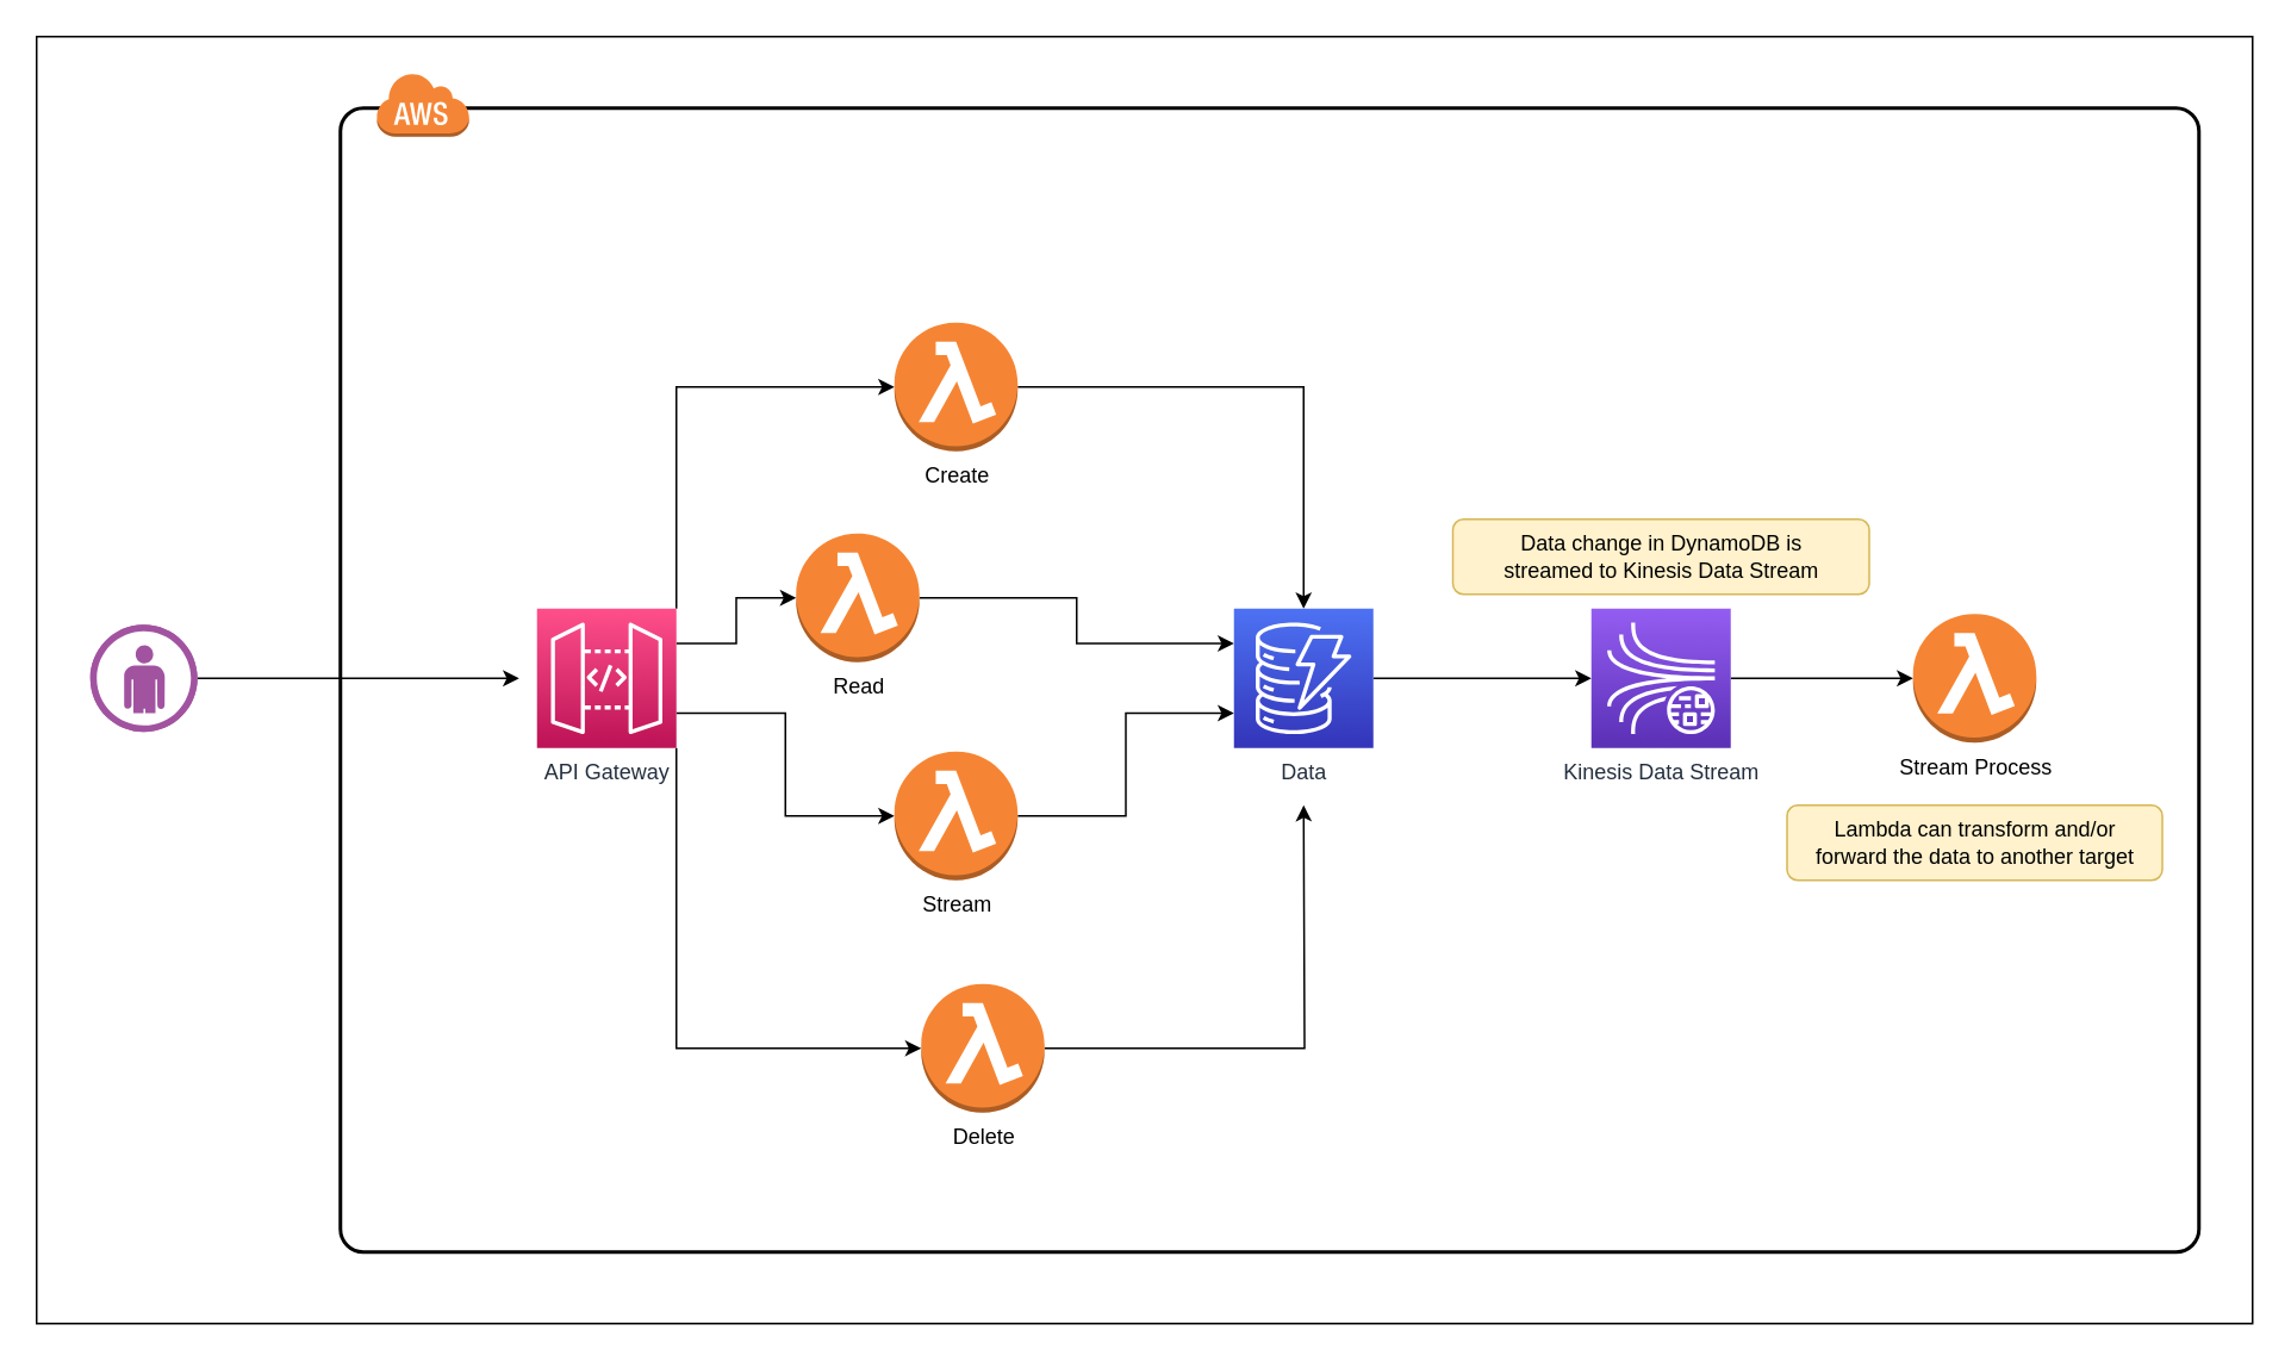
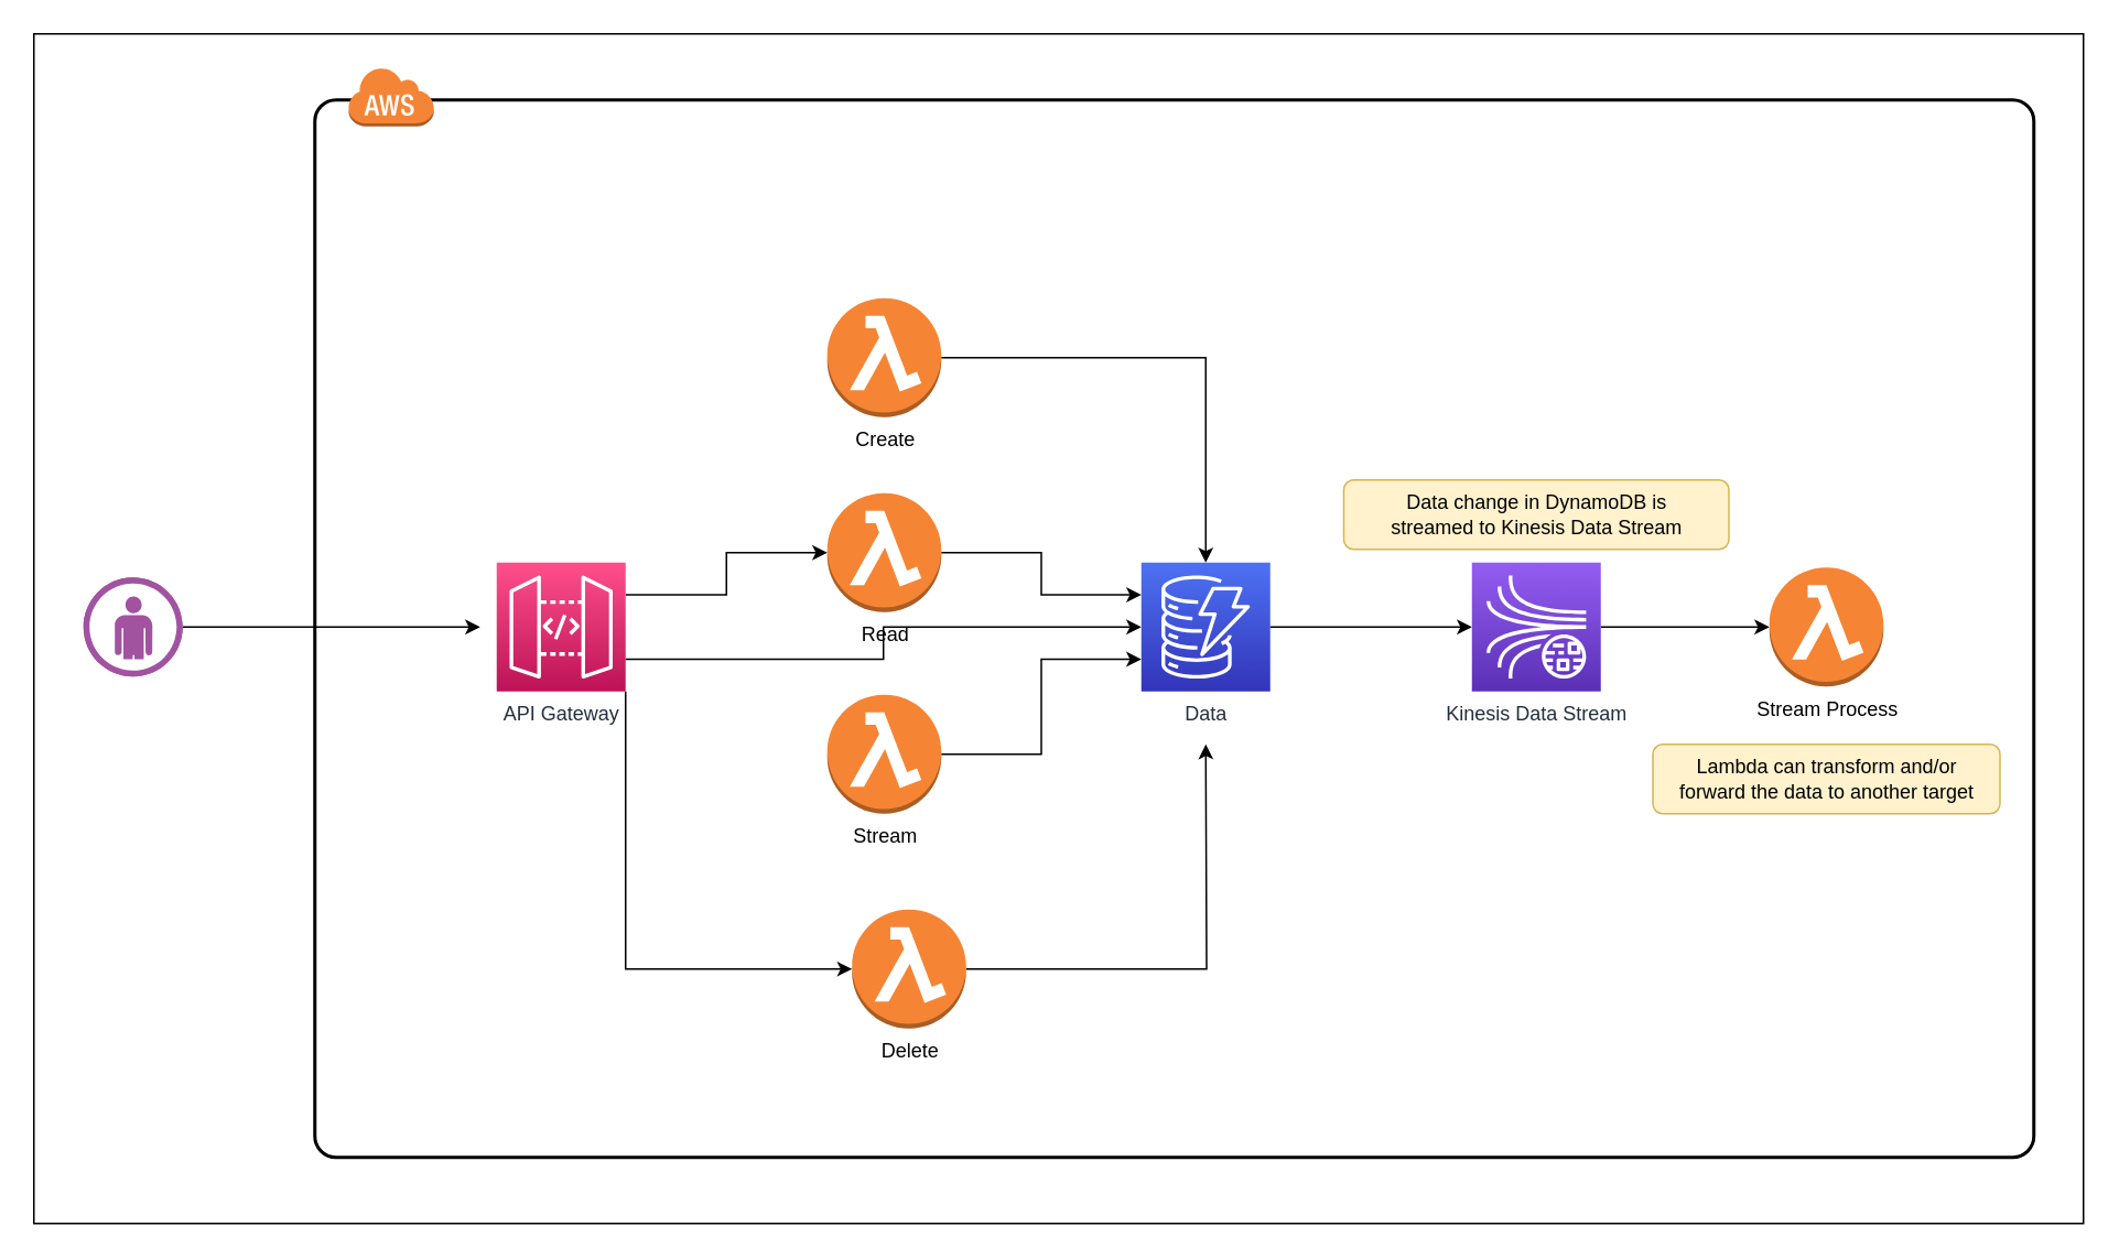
  <mxCell id="0" />
  <mxCell id="1" parent="0" />
  <mxCell id="2" value="" style="rounded=0;whiteSpace=wrap;html=1;fontFamily=Helvetica;fontSize=12;" parent="1" vertex="1"><mxGeometry x="20" y="20" width="1240" height="720" as="geometry" /></mxCell>
  <mxCell id="3" value="" style="rounded=1;arcSize=2;dashed=0;fillColor=none;gradientColor=none;strokeWidth=2;" parent="1" vertex="1"><mxGeometry x="190" y="60" width="1040" height="640" as="geometry" /></mxCell>
  <mxCell id="4" value="" style="dashed=0;html=1;shape=mxgraph.aws3.cloud;fillColor=#F58536;gradientColor=none;dashed=0;" parent="1" vertex="1"><mxGeometry x="210" y="40" width="52" height="36" as="geometry" /></mxCell>
  <mxCell id="5" style="edgeStyle=orthogonalEdgeStyle;rounded=0;orthogonalLoop=1;jettySize=auto;html=1;" parent="1" source="6" edge="1"><mxGeometry relative="1" as="geometry"><mxPoint x="290" y="379" as="targetPoint" /></mxGeometry></mxCell>
  <mxCell id="6" value="" style="verticalLabelPosition=bottom;sketch=0;html=1;fillColor=#A153A0;strokeColor=#ffffff;verticalAlign=top;align=center;points=[[0,0.5,0],[0.125,0.25,0],[0.25,0,0],[0.5,0,0],[0.75,0,0],[0.875,0.25,0],[1,0.5,0],[0.875,0.75,0],[0.75,1,0],[0.5,1,0],[0.125,0.75,0]];pointerEvents=1;shape=mxgraph.cisco_safe.compositeIcon;bgIcon=ellipse;resIcon=mxgraph.cisco_safe.design.user;" parent="1" vertex="1"><mxGeometry x="50" y="349" width="60" height="60" as="geometry" /></mxCell>
- <mxCell id="7" style="edgeStyle=orthogonalEdgeStyle;rounded=0;orthogonalLoop=1;jettySize=auto;html=1;exitX=1;exitY=0;exitDx=0;exitDy=0;exitPerimeter=0;entryX=0;entryY=0.5;entryDx=0;entryDy=0;entryPerimeter=0;" edge="1" parent="1" source="11" target="13"><mxGeometry relative="1" as="geometry" /></mxCell>
  <mxCell id="8" style="edgeStyle=orthogonalEdgeStyle;rounded=0;orthogonalLoop=1;jettySize=auto;html=1;exitX=1;exitY=0.25;exitDx=0;exitDy=0;exitPerimeter=0;entryX=0;entryY=0.5;entryDx=0;entryDy=0;entryPerimeter=0;" edge="1" parent="1" source="11" target="15"><mxGeometry relative="1" as="geometry" /></mxCell>
- <mxCell id="9" style="edgeStyle=orthogonalEdgeStyle;rounded=0;orthogonalLoop=1;jettySize=auto;html=1;exitX=1;exitY=0.75;exitDx=0;exitDy=0;exitPerimeter=0;entryX=0;entryY=0.5;entryDx=0;entryDy=0;entryPerimeter=0;" edge="1" parent="1" source="11" target="17"><mxGeometry relative="1" as="geometry" /></mxCell>
+ <mxCell id="9" style="edgeStyle=orthogonalEdgeStyle;rounded=0;orthogonalLoop=1;jettySize=auto;html=1;exitX=1;exitY=0.75;exitDx=0;exitDy=0;exitPerimeter=0;" edge="1" parent="1" source="11" target="21"><mxGeometry relative="1" as="geometry" /></mxCell>
  <mxCell id="10" style="edgeStyle=orthogonalEdgeStyle;rounded=0;orthogonalLoop=1;jettySize=auto;html=1;exitX=1;exitY=1;exitDx=0;exitDy=0;exitPerimeter=0;entryX=0;entryY=0.5;entryDx=0;entryDy=0;entryPerimeter=0;" edge="1" parent="1" source="11" target="19"><mxGeometry relative="1" as="geometry" /></mxCell>
  <mxCell id="11" value="API Gateway" style="sketch=0;points=[[0,0,0],[0.25,0,0],[0.5,0,0],[0.75,0,0],[1,0,0],[0,1,0],[0.25,1,0],[0.5,1,0],[0.75,1,0],[1,1,0],[0,0.25,0],[0,0.5,0],[0,0.75,0],[1,0.25,0],[1,0.5,0],[1,0.75,0]];outlineConnect=0;fontColor=#232F3E;gradientColor=#FF4F8B;gradientDirection=north;fillColor=#BC1356;strokeColor=#ffffff;dashed=0;verticalLabelPosition=bottom;verticalAlign=top;align=center;html=1;fontSize=12;fontStyle=0;aspect=fixed;shape=mxgraph.aws4.resourceIcon;resIcon=mxgraph.aws4.api_gateway;" parent="1" vertex="1"><mxGeometry x="300" y="340" width="78" height="78" as="geometry" /></mxCell>
  <mxCell id="12" style="edgeStyle=orthogonalEdgeStyle;rounded=0;orthogonalLoop=1;jettySize=auto;html=1;exitX=1;exitY=0.5;exitDx=0;exitDy=0;exitPerimeter=0;entryX=0.5;entryY=0;entryDx=0;entryDy=0;entryPerimeter=0;" edge="1" parent="1" source="13" target="21"><mxGeometry relative="1" as="geometry" /></mxCell>
  <mxCell id="13" value="Create" style="outlineConnect=0;dashed=0;verticalLabelPosition=bottom;verticalAlign=top;align=center;html=1;shape=mxgraph.aws3.lambda_function;fillColor=#F58534;gradientColor=none;rounded=1;strokeColor=#b85450;fontFamily=Helvetica;fontSize=12;fontColor=default;" parent="1" vertex="1"><mxGeometry x="500" y="180" width="69" height="72" as="geometry" /></mxCell>
  <mxCell id="14" style="edgeStyle=orthogonalEdgeStyle;rounded=0;orthogonalLoop=1;jettySize=auto;html=1;exitX=1;exitY=0.5;exitDx=0;exitDy=0;exitPerimeter=0;entryX=0;entryY=0.25;entryDx=0;entryDy=0;entryPerimeter=0;" edge="1" parent="1" source="15" target="21"><mxGeometry relative="1" as="geometry" /></mxCell>
- <mxCell id="15" value="Read" style="outlineConnect=0;dashed=0;verticalLabelPosition=bottom;verticalAlign=top;align=center;html=1;shape=mxgraph.aws3.lambda_function;fillColor=#F58534;gradientColor=none;rounded=1;strokeColor=#b85450;fontFamily=Helvetica;fontSize=12;fontColor=default;" vertex="1" parent="1"><mxGeometry x="445" y="298" width="69" height="72" as="geometry" /></mxCell>
+ <mxCell id="15" value="Read" style="outlineConnect=0;dashed=0;verticalLabelPosition=bottom;verticalAlign=top;align=center;html=1;shape=mxgraph.aws3.lambda_function;fillColor=#F58534;gradientColor=none;rounded=1;strokeColor=#b85450;fontFamily=Helvetica;fontSize=12;fontColor=default;" vertex="1" parent="1"><mxGeometry x="500" y="298" width="69" height="72" as="geometry" /></mxCell>
  <mxCell id="16" style="edgeStyle=orthogonalEdgeStyle;rounded=0;orthogonalLoop=1;jettySize=auto;html=1;exitX=1;exitY=0.5;exitDx=0;exitDy=0;exitPerimeter=0;entryX=0;entryY=0.75;entryDx=0;entryDy=0;entryPerimeter=0;" edge="1" parent="1" source="17" target="21"><mxGeometry relative="1" as="geometry" /></mxCell>
  <mxCell id="17" value="Stream" style="outlineConnect=0;dashed=0;verticalLabelPosition=bottom;verticalAlign=top;align=center;html=1;shape=mxgraph.aws3.lambda_function;fillColor=#F58534;gradientColor=none;rounded=1;strokeColor=#b85450;fontFamily=Helvetica;fontSize=12;fontColor=default;" vertex="1" parent="1"><mxGeometry x="500" y="420" width="69" height="72" as="geometry" /></mxCell>
  <mxCell id="18" style="edgeStyle=orthogonalEdgeStyle;rounded=0;orthogonalLoop=1;jettySize=auto;html=1;exitX=1;exitY=0.5;exitDx=0;exitDy=0;exitPerimeter=0;" edge="1" parent="1" source="19"><mxGeometry relative="1" as="geometry"><mxPoint x="729" y="450" as="targetPoint" /></mxGeometry></mxCell>
  <mxCell id="19" value="Delete" style="outlineConnect=0;dashed=0;verticalLabelPosition=bottom;verticalAlign=top;align=center;html=1;shape=mxgraph.aws3.lambda_function;fillColor=#F58534;gradientColor=none;rounded=1;strokeColor=#b85450;fontFamily=Helvetica;fontSize=12;fontColor=default;" vertex="1" parent="1"><mxGeometry x="515" y="550" width="69" height="72" as="geometry" /></mxCell>
  <mxCell id="20" style="edgeStyle=orthogonalEdgeStyle;rounded=0;orthogonalLoop=1;jettySize=auto;html=1;exitX=1;exitY=0.5;exitDx=0;exitDy=0;exitPerimeter=0;" edge="1" parent="1" source="21" target="23"><mxGeometry relative="1" as="geometry" /></mxCell>
  <mxCell id="21" value="Data" style="sketch=0;points=[[0,0,0],[0.25,0,0],[0.5,0,0],[0.75,0,0],[1,0,0],[0,1,0],[0.25,1,0],[0.5,1,0],[0.75,1,0],[1,1,0],[0,0.25,0],[0,0.5,0],[0,0.75,0],[1,0.25,0],[1,0.5,0],[1,0.75,0]];outlineConnect=0;fontColor=#232F3E;gradientColor=#4D72F3;gradientDirection=north;fillColor=#3334B9;strokeColor=#ffffff;dashed=0;verticalLabelPosition=bottom;verticalAlign=top;align=center;html=1;fontSize=12;fontStyle=0;aspect=fixed;shape=mxgraph.aws4.resourceIcon;resIcon=mxgraph.aws4.dynamodb;" vertex="1" parent="1"><mxGeometry x="690" y="340" width="78" height="78" as="geometry" /></mxCell>
  <mxCell id="22" style="edgeStyle=orthogonalEdgeStyle;rounded=0;orthogonalLoop=1;jettySize=auto;html=1;exitX=1;exitY=0.5;exitDx=0;exitDy=0;exitPerimeter=0;" edge="1" parent="1" source="23" target="25"><mxGeometry relative="1" as="geometry" /></mxCell>
  <mxCell id="23" value="Kinesis Data Stream" style="sketch=0;points=[[0,0,0],[0.25,0,0],[0.5,0,0],[0.75,0,0],[1,0,0],[0,1,0],[0.25,1,0],[0.5,1,0],[0.75,1,0],[1,1,0],[0,0.25,0],[0,0.5,0],[0,0.75,0],[1,0.25,0],[1,0.5,0],[1,0.75,0]];outlineConnect=0;fontColor=#232F3E;gradientColor=#945DF2;gradientDirection=north;fillColor=#5A30B5;strokeColor=#ffffff;dashed=0;verticalLabelPosition=bottom;verticalAlign=top;align=center;html=1;fontSize=12;fontStyle=0;aspect=fixed;shape=mxgraph.aws4.resourceIcon;resIcon=mxgraph.aws4.kinesis_data_streams;" vertex="1" parent="1"><mxGeometry x="890" y="340" width="78" height="78" as="geometry" /></mxCell>
  <mxCell id="24" value="Data change in DynamoDB is streamed to Kinesis Data Stream" style="rounded=1;whiteSpace=wrap;html=1;fillColor=#fff2cc;strokeColor=#d6b656;labelPadding=0;noLabel=0;arcSize=12;absoluteArcSize=1;spacing=14;" vertex="1" parent="1"><mxGeometry x="812.5" y="290" width="233" height="42" as="geometry" /></mxCell>
  <mxCell id="25" value="Stream Process" style="outlineConnect=0;dashed=0;verticalLabelPosition=bottom;verticalAlign=top;align=center;html=1;shape=mxgraph.aws3.lambda_function;fillColor=#F58534;gradientColor=none;rounded=1;strokeColor=#b85450;fontFamily=Helvetica;fontSize=12;fontColor=default;" vertex="1" parent="1"><mxGeometry x="1070" y="343" width="69" height="72" as="geometry" /></mxCell>
  <mxCell id="26" value="Lambda can transform and/or forward the data to another target" style="rounded=1;whiteSpace=wrap;html=1;fillColor=#fff2cc;strokeColor=#d6b656;labelPadding=0;noLabel=0;arcSize=12;absoluteArcSize=1;spacing=14;" vertex="1" parent="1"><mxGeometry x="999.5" y="450" width="210" height="42" as="geometry" /></mxCell>
